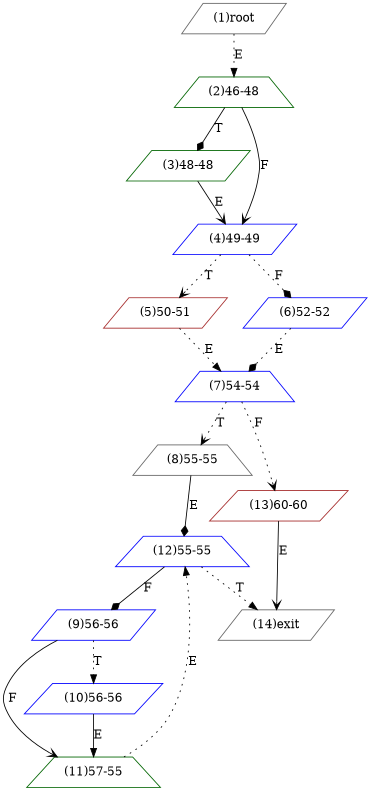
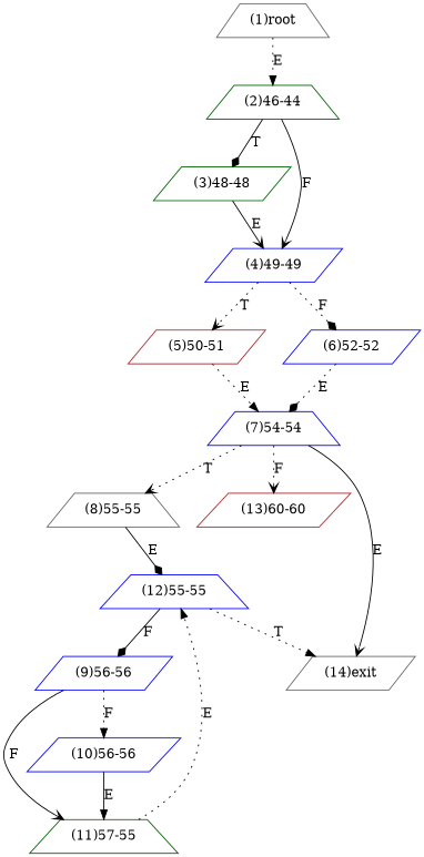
  digraph {
    node [color=blue shape=parallelogram]
    edge [arrowhead=vee style=dotted]
-   n1 [color=gray40 label="(1)root"]
-   n2 [color=darkgreen label="(2)46-48" shape=trapezium]
+   n1 [color=gray40 label="(1)root" shape=trapezium]
+   n2 [color=darkgreen label="(2)46-44" shape=trapezium]
    n3 [color=darkgreen label="(3)48-48"]
    n4 [label="(4)49-49"]
    n5 [color=brown label="(5)50-51"]
    n6 [label="(6)52-52"]
    n7 [label="(7)54-54" shape=trapezium]
    n8 [color=gray40 label="(8)55-55" shape=trapezium]
    n9 [color=brown label="(13)60-60"]
    n10 [label="(12)55-55" shape=trapezium]
    n11 [color=gray40 label="(14)exit"]
    n12 [label="(9)56-56"]
    n13 [label="(10)56-56"]
    n14 [color=darkgreen label="(11)57-55" shape=trapezium]
    n1 -> n2 [arrowhead=normal label=E]
    n2 -> n3 [arrowhead=diamond label=T style=solid]
    n2 -> n4 [label=F style=solid]
    n3 -> n4 [label=E style=solid]
    n4 -> n5 [label=T]
    n4 -> n6 [arrowhead=diamond label=F]
    n5 -> n7 [arrowhead=normal label=E]
    n6 -> n7 [arrowhead=diamond label=E]
    n7 -> n8 [label=T]
    n7 -> n9 [label=F]
    n8 -> n10 [arrowhead=diamond label=E style=solid]
-   n9 -> n11 [label=E style=solid]
+   n7 -> n11 [label=E style=solid]
    n10 -> n11 [arrowhead=normal label=T]
    n10 -> n12 [arrowhead=diamond label=F style=solid]
-   n12 -> n13 [arrowhead=normal label=T]
+   n12 -> n13 [arrowhead=normal label=F]
    n12 -> n14 [label=F style=solid]
    n13 -> n14 [arrowhead=normal label=E style=solid]
    n14 -> n10 [arrowhead=normal label=E]
  }
